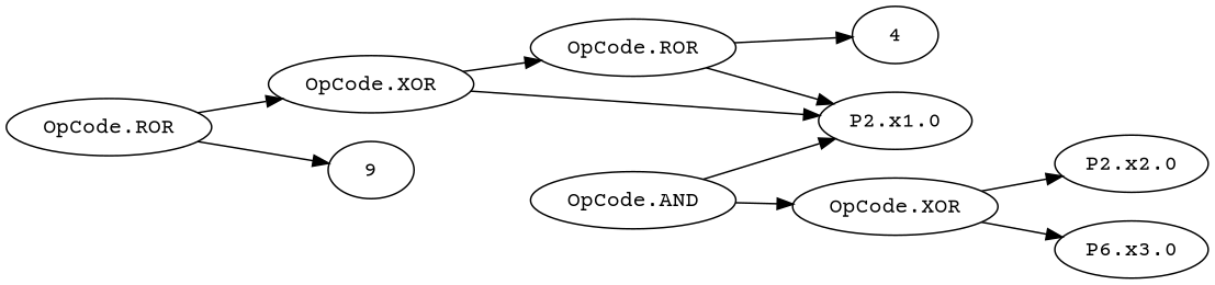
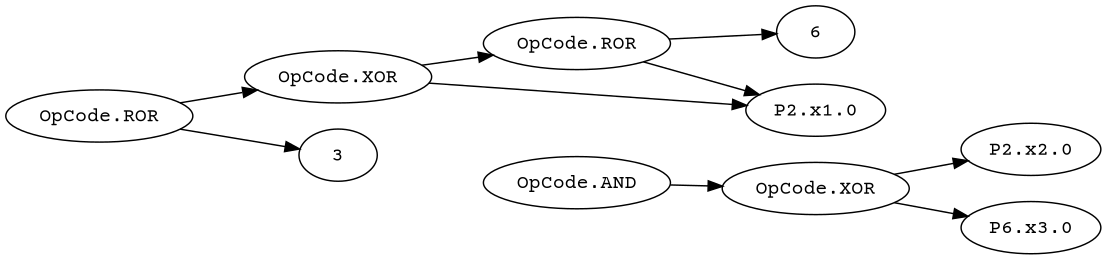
  digraph {
    fontname="Courier Prime"
    rankdir=LR
    node [fontname="Courier Prime"]
    edge [fontname="Courier Prime"]
    n1 [label="OpCode.ROR"]
    n2 [label="OpCode.XOR"]
-   9
+   9 [label=3]
    n4 [label="OpCode.AND"]
    "P2.x1.0"
    n6 [label="OpCode.XOR"]
    n7 [label="OpCode.ROR"]
    "P2.x2.0"
    n9 [label="P6.x3.0"]
-   4
+   4 [label=6]
    n1 -> n2
    n1 -> 9
    n2 -> "P2.x1.0"
    n2 -> n7
-   n4 -> "P2.x1.0"
    n4 -> n6
    n6 -> "P2.x2.0"
    n6 -> n9
    n7 -> "P2.x1.0"
    n7 -> 4
  }
